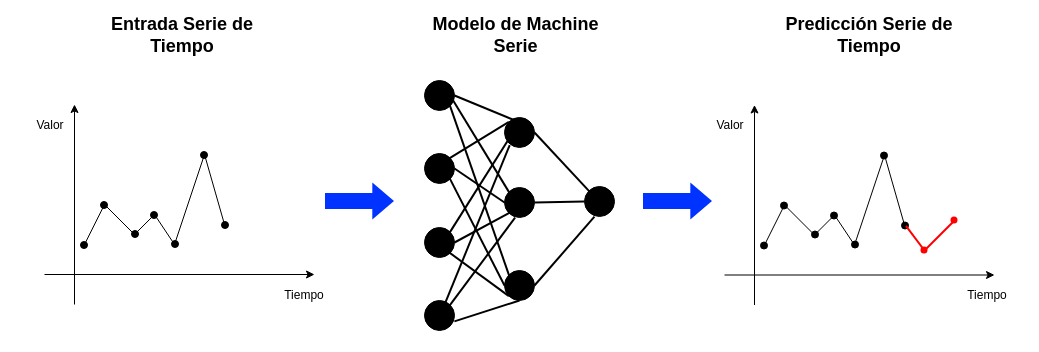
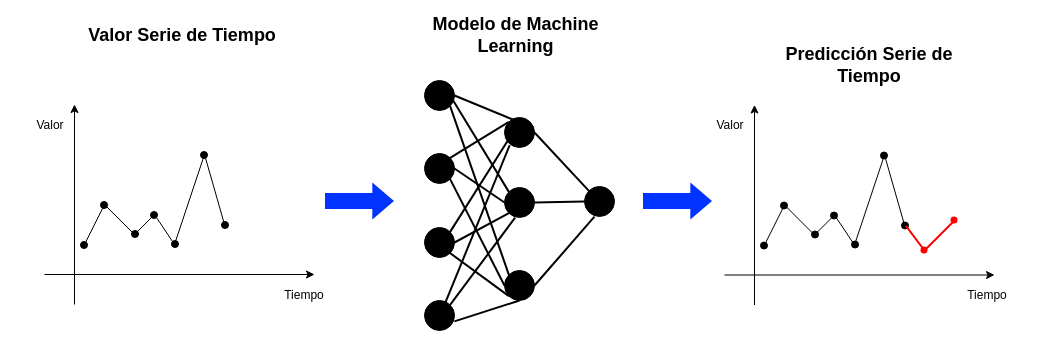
  <mxCell id="0" />
  <mxCell id="1" parent="0" />
  <mxCell id="2" value="" style="endArrow=classic;html=1;rounded=0;" edge="1" parent="1"><mxGeometry width="50" height="50" relative="1" as="geometry"><mxPoint x="74" y="304" as="sourcePoint" /><mxPoint x="74" y="104" as="targetPoint" /></mxGeometry></mxCell>
  <mxCell id="3" value="" style="endArrow=classic;html=1;rounded=0;" edge="1" parent="1"><mxGeometry width="50" height="50" relative="1" as="geometry"><mxPoint x="44" y="274" as="sourcePoint" /><mxPoint x="314" y="274" as="targetPoint" /></mxGeometry></mxCell>
  <mxCell id="4" value="" style="endArrow=none;html=1;rounded=0;strokeColor=default;startArrow=none;startFill=0;targetPerimeterSpacing=0;snapToPoint=0;flowAnimation=0;" edge="1" parent="1"><mxGeometry width="50" height="50" relative="1" as="geometry"><mxPoint x="84" y="244" as="sourcePoint" /><mxPoint x="224" y="224" as="targetPoint" /><Array as="points"><mxPoint x="104" y="204" /><mxPoint x="134" y="234" /><mxPoint x="154" y="214" /><mxPoint x="174" y="244" /><mxPoint x="204" y="154" /></Array></mxGeometry></mxCell>
  <mxCell id="5" value="" style="ellipse;whiteSpace=wrap;html=1;aspect=fixed;fillStyle=solid;strokeColor=default;fillColor=#000000;" vertex="1" parent="1"><mxGeometry x="200" y="151" width="7" height="7" as="geometry" /></mxCell>
  <mxCell id="6" value="" style="ellipse;whiteSpace=wrap;html=1;aspect=fixed;fillStyle=solid;strokeColor=default;fillColor=#000000;" vertex="1" parent="1"><mxGeometry x="150" y="211" width="7" height="7" as="geometry" /></mxCell>
  <mxCell id="7" value="" style="ellipse;whiteSpace=wrap;html=1;aspect=fixed;fillStyle=solid;strokeColor=default;fillColor=#000000;" vertex="1" parent="1"><mxGeometry x="100" y="201" width="7" height="7" as="geometry" /></mxCell>
  <mxCell id="8" value="" style="ellipse;whiteSpace=wrap;html=1;aspect=fixed;fillStyle=solid;strokeColor=default;fillColor=#000000;" vertex="1" parent="1"><mxGeometry x="131" y="230" width="7" height="7" as="geometry" /></mxCell>
  <mxCell id="9" value="" style="ellipse;whiteSpace=wrap;html=1;aspect=fixed;fillStyle=solid;strokeColor=default;fillColor=#000000;" vertex="1" parent="1"><mxGeometry x="171" y="240" width="7" height="7" as="geometry" /></mxCell>
  <mxCell id="10" value="" style="ellipse;whiteSpace=wrap;html=1;aspect=fixed;fillStyle=solid;strokeColor=default;fillColor=#000000;" vertex="1" parent="1"><mxGeometry x="221" y="221" width="7" height="7" as="geometry" /></mxCell>
  <mxCell id="11" value="" style="ellipse;whiteSpace=wrap;html=1;fillStyle=solid;strokeColor=default;fillColor=#000000;aspect=fixed;" vertex="1" parent="1"><mxGeometry x="80" y="241" width="7" height="7" as="geometry" /></mxCell>
  <mxCell id="12" value="" style="ellipse;whiteSpace=wrap;html=1;aspect=fixed;fillStyle=solid;fillColor=#000000;" vertex="1" parent="1"><mxGeometry x="424" y="80" width="30" height="30" as="geometry" /></mxCell>
  <mxCell id="13" value="" style="ellipse;whiteSpace=wrap;html=1;aspect=fixed;fillStyle=solid;fillColor=#000000;" vertex="1" parent="1"><mxGeometry x="424" y="153" width="30" height="30" as="geometry" /></mxCell>
  <mxCell id="14" value="" style="ellipse;whiteSpace=wrap;html=1;aspect=fixed;fillStyle=solid;fillColor=#000000;" vertex="1" parent="1"><mxGeometry x="424" y="227" width="30" height="30" as="geometry" /></mxCell>
  <mxCell id="15" value="" style="ellipse;whiteSpace=wrap;html=1;aspect=fixed;fillStyle=solid;fillColor=#000000;" vertex="1" parent="1"><mxGeometry x="424" y="300" width="30" height="30" as="geometry" /></mxCell>
  <mxCell id="16" value="" style="ellipse;whiteSpace=wrap;html=1;aspect=fixed;fillStyle=solid;fillColor=#000000;" vertex="1" parent="1"><mxGeometry x="504" y="270" width="30" height="30" as="geometry" /></mxCell>
  <mxCell id="17" value="" style="ellipse;whiteSpace=wrap;html=1;aspect=fixed;fillStyle=solid;fillColor=#000000;" vertex="1" parent="1"><mxGeometry x="504" y="187" width="30" height="30" as="geometry" /></mxCell>
  <mxCell id="18" value="" style="ellipse;whiteSpace=wrap;html=1;aspect=fixed;fillStyle=solid;fillColor=#000000;" vertex="1" parent="1"><mxGeometry x="504" y="117" width="30" height="30" as="geometry" /></mxCell>
  <mxCell id="19" value="" style="ellipse;whiteSpace=wrap;html=1;aspect=fixed;fillStyle=solid;fillColor=#000000;" vertex="1" parent="1"><mxGeometry x="584" y="186" width="30" height="30" as="geometry" /></mxCell>
  <mxCell id="20" value="" style="endArrow=none;html=1;rounded=0;exitX=1;exitY=0.5;exitDx=0;exitDy=0;entryX=0.316;entryY=0.084;entryDx=0;entryDy=0;strokeWidth=2;entryPerimeter=0;" edge="1" parent="1" source="12" target="18"><mxGeometry width="50" height="50" relative="1" as="geometry"><mxPoint x="494" y="254.5" as="sourcePoint" /><mxPoint x="544" y="204.5" as="targetPoint" /></mxGeometry></mxCell>
  <mxCell id="21" value="" style="endArrow=none;html=1;rounded=0;exitX=0.96;exitY=0.674;exitDx=0;exitDy=0;entryX=0;entryY=0;entryDx=0;entryDy=0;strokeWidth=2;exitPerimeter=0;" edge="1" parent="1" source="12" target="17"><mxGeometry width="50" height="50" relative="1" as="geometry"><mxPoint x="624" y="144.5" as="sourcePoint" /><mxPoint x="674" y="181.5" as="targetPoint" /></mxGeometry></mxCell>
  <mxCell id="22" value="" style="endArrow=none;html=1;rounded=0;exitX=1;exitY=1;exitDx=0;exitDy=0;entryX=0;entryY=0;entryDx=0;entryDy=0;strokeWidth=2;" edge="1" parent="1" source="12" target="16"><mxGeometry width="50" height="50" relative="1" as="geometry"><mxPoint x="614" y="154.5" as="sourcePoint" /><mxPoint x="664" y="191.5" as="targetPoint" /></mxGeometry></mxCell>
  <mxCell id="23" value="" style="endArrow=none;html=1;rounded=0;exitX=1;exitY=0;exitDx=0;exitDy=0;entryX=0;entryY=0;entryDx=0;entryDy=0;strokeWidth=2;" edge="1" parent="1" source="13" target="18"><mxGeometry width="50" height="50" relative="1" as="geometry"><mxPoint x="654" y="124.5" as="sourcePoint" /><mxPoint x="704" y="161.5" as="targetPoint" /></mxGeometry></mxCell>
  <mxCell id="24" value="" style="endArrow=none;html=1;rounded=0;exitX=1;exitY=0.5;exitDx=0;exitDy=0;entryX=0;entryY=0.5;entryDx=0;entryDy=0;strokeWidth=2;" edge="1" parent="1" source="13" target="17"><mxGeometry width="50" height="50" relative="1" as="geometry"><mxPoint x="754" y="154.5" as="sourcePoint" /><mxPoint x="804" y="191.5" as="targetPoint" /></mxGeometry></mxCell>
  <mxCell id="25" value="" style="endArrow=none;html=1;rounded=0;exitX=1;exitY=1;exitDx=0;exitDy=0;entryX=0;entryY=0.5;entryDx=0;entryDy=0;strokeWidth=2;" edge="1" parent="1" source="13" target="16"><mxGeometry width="50" height="50" relative="1" as="geometry"><mxPoint x="724" y="234.5" as="sourcePoint" /><mxPoint x="774" y="271.5" as="targetPoint" /></mxGeometry></mxCell>
  <mxCell id="26" value="" style="endArrow=none;html=1;rounded=0;exitX=1;exitY=0;exitDx=0;exitDy=0;entryX=0.169;entryY=0.673;entryDx=0;entryDy=0;strokeWidth=2;entryPerimeter=0;" edge="1" parent="1" source="14" target="18"><mxGeometry width="50" height="50" relative="1" as="geometry"><mxPoint x="634" y="284.5" as="sourcePoint" /><mxPoint x="684" y="321.5" as="targetPoint" /></mxGeometry></mxCell>
  <mxCell id="27" value="" style="endArrow=none;html=1;rounded=0;exitX=1;exitY=0.5;exitDx=0;exitDy=0;entryX=0;entryY=1;entryDx=0;entryDy=0;strokeWidth=2;" edge="1" parent="1" source="14" target="17"><mxGeometry width="50" height="50" relative="1" as="geometry"><mxPoint x="634" y="264.5" as="sourcePoint" /><mxPoint x="684" y="301.5" as="targetPoint" /></mxGeometry></mxCell>
  <mxCell id="28" value="" style="endArrow=none;html=1;rounded=0;exitX=1;exitY=1;exitDx=0;exitDy=0;entryX=0;entryY=1;entryDx=0;entryDy=0;strokeWidth=2;" edge="1" parent="1" source="14" target="16"><mxGeometry width="50" height="50" relative="1" as="geometry"><mxPoint x="794" y="294.5" as="sourcePoint" /><mxPoint x="844" y="331.5" as="targetPoint" /></mxGeometry></mxCell>
  <mxCell id="29" value="" style="endArrow=none;html=1;rounded=0;exitX=0.702;exitY=0.053;exitDx=0;exitDy=0;strokeWidth=2;exitPerimeter=0;entryX=0.174;entryY=0.922;entryDx=0;entryDy=0;entryPerimeter=0;" edge="1" parent="1" source="15" target="18"><mxGeometry width="50" height="50" relative="1" as="geometry"><mxPoint x="694" y="314.5" as="sourcePoint" /><mxPoint x="504" y="134.5" as="targetPoint" /></mxGeometry></mxCell>
  <mxCell id="30" value="" style="endArrow=none;html=1;rounded=0;exitX=1;exitY=0;exitDx=0;exitDy=0;entryX=0.353;entryY=1.006;entryDx=0;entryDy=0;strokeWidth=2;entryPerimeter=0;" edge="1" parent="1" source="15" target="17"><mxGeometry width="50" height="50" relative="1" as="geometry"><mxPoint x="724" y="224.5" as="sourcePoint" /><mxPoint x="774" y="261.5" as="targetPoint" /></mxGeometry></mxCell>
  <mxCell id="31" value="" style="endArrow=none;html=1;rounded=0;exitX=0.997;exitY=0.697;exitDx=0;exitDy=0;entryX=0.5;entryY=1;entryDx=0;entryDy=0;strokeWidth=2;exitPerimeter=0;" edge="1" parent="1" source="15" target="16"><mxGeometry width="50" height="50" relative="1" as="geometry"><mxPoint x="664" y="354.5" as="sourcePoint" /><mxPoint x="714" y="391.5" as="targetPoint" /></mxGeometry></mxCell>
  <mxCell id="32" value="" style="endArrow=none;html=1;rounded=0;exitX=1;exitY=0.5;exitDx=0;exitDy=0;entryX=0;entryY=0;entryDx=0;entryDy=0;strokeWidth=2;" edge="1" parent="1" source="18" target="19"><mxGeometry width="50" height="50" relative="1" as="geometry"><mxPoint x="624" y="284.5" as="sourcePoint" /><mxPoint x="674" y="321.5" as="targetPoint" /></mxGeometry></mxCell>
  <mxCell id="33" value="" style="endArrow=none;html=1;rounded=0;exitX=1;exitY=0.5;exitDx=0;exitDy=0;entryX=0;entryY=0.5;entryDx=0;entryDy=0;strokeWidth=2;" edge="1" parent="1" source="17" target="19"><mxGeometry width="50" height="50" relative="1" as="geometry"><mxPoint x="734" y="254.5" as="sourcePoint" /><mxPoint x="784" y="291.5" as="targetPoint" /></mxGeometry></mxCell>
  <mxCell id="34" value="" style="endArrow=none;html=1;rounded=0;exitX=1;exitY=0.5;exitDx=0;exitDy=0;entryX=0.332;entryY=1.006;entryDx=0;entryDy=0;strokeWidth=2;entryPerimeter=0;" edge="1" parent="1" source="16" target="19"><mxGeometry width="50" height="50" relative="1" as="geometry"><mxPoint x="694" y="264.5" as="sourcePoint" /><mxPoint x="744" y="301.5" as="targetPoint" /></mxGeometry></mxCell>
  <mxCell id="35" value="" style="endArrow=classic;html=1;rounded=0;" edge="1" parent="1"><mxGeometry width="50" height="50" relative="1" as="geometry"><mxPoint x="754" y="304.5" as="sourcePoint" /><mxPoint x="754" y="104.5" as="targetPoint" /></mxGeometry></mxCell>
  <mxCell id="36" value="" style="endArrow=classic;html=1;rounded=0;" edge="1" parent="1"><mxGeometry width="50" height="50" relative="1" as="geometry"><mxPoint x="724" y="274.5" as="sourcePoint" /><mxPoint x="994" y="274.5" as="targetPoint" /></mxGeometry></mxCell>
  <mxCell id="37" value="" style="endArrow=none;html=1;rounded=0;strokeColor=default;startArrow=none;startFill=0;targetPerimeterSpacing=0;snapToPoint=0;flowAnimation=0;" edge="1" parent="1"><mxGeometry width="50" height="50" relative="1" as="geometry"><mxPoint x="764" y="244.5" as="sourcePoint" /><mxPoint x="904" y="224.5" as="targetPoint" /><Array as="points"><mxPoint x="784" y="204.5" /><mxPoint x="814" y="234.5" /><mxPoint x="834" y="214.5" /><mxPoint x="854" y="244.5" /><mxPoint x="884" y="154.5" /></Array></mxGeometry></mxCell>
  <mxCell id="38" value="" style="ellipse;whiteSpace=wrap;html=1;aspect=fixed;fillStyle=solid;strokeColor=default;fillColor=#000000;" vertex="1" parent="1"><mxGeometry x="880" y="151.5" width="7" height="7" as="geometry" /></mxCell>
  <mxCell id="39" value="" style="ellipse;whiteSpace=wrap;html=1;aspect=fixed;fillStyle=solid;strokeColor=default;fillColor=#000000;" vertex="1" parent="1"><mxGeometry x="830" y="211.5" width="7" height="7" as="geometry" /></mxCell>
  <mxCell id="40" value="" style="ellipse;whiteSpace=wrap;html=1;aspect=fixed;fillStyle=solid;strokeColor=default;fillColor=#000000;" vertex="1" parent="1"><mxGeometry x="780" y="201.5" width="7" height="7" as="geometry" /></mxCell>
  <mxCell id="41" value="" style="ellipse;whiteSpace=wrap;html=1;aspect=fixed;fillStyle=solid;strokeColor=default;fillColor=#000000;" vertex="1" parent="1"><mxGeometry x="811" y="230.5" width="7" height="7" as="geometry" /></mxCell>
  <mxCell id="42" value="" style="ellipse;whiteSpace=wrap;html=1;aspect=fixed;fillStyle=solid;strokeColor=default;fillColor=#000000;" vertex="1" parent="1"><mxGeometry x="851" y="240.5" width="7" height="7" as="geometry" /></mxCell>
  <mxCell id="43" value="" style="ellipse;whiteSpace=wrap;html=1;aspect=fixed;fillStyle=solid;strokeColor=default;fillColor=#000000;" vertex="1" parent="1"><mxGeometry x="901" y="221.5" width="7" height="7" as="geometry" /></mxCell>
  <mxCell id="44" value="" style="ellipse;whiteSpace=wrap;html=1;fillStyle=solid;strokeColor=default;fillColor=#000000;aspect=fixed;" vertex="1" parent="1"><mxGeometry x="760" y="241.5" width="7" height="7" as="geometry" /></mxCell>
  <mxCell id="45" value="" style="shape=flexArrow;endArrow=classic;html=1;rounded=0;fillColor=light-dark(#0033ff, #ededed);strokeColor=none;width=16;endSize=6.892;" edge="1" parent="1"><mxGeometry width="50" height="50" relative="1" as="geometry"><mxPoint x="324" y="200.5" as="sourcePoint" /><mxPoint x="394" y="200.5" as="targetPoint" /></mxGeometry></mxCell>
  <mxCell id="46" value="" style="shape=flexArrow;endArrow=classic;html=1;rounded=0;fillColor=light-dark(#0033ff, #ededed);strokeColor=none;width=16;endSize=6.892;" edge="1" parent="1"><mxGeometry width="50" height="50" relative="1" as="geometry"><mxPoint x="642" y="200.5" as="sourcePoint" /><mxPoint x="712" y="200.5" as="targetPoint" /></mxGeometry></mxCell>
  <mxCell id="47" value="" style="endArrow=none;html=1;rounded=0;exitX=0.635;exitY=0.54;exitDx=0;exitDy=0;exitPerimeter=0;strokeColor=light-dark(#ff0000, #ededed);strokeWidth=2;" edge="1" parent="1" source="43"><mxGeometry width="50" height="50" relative="1" as="geometry"><mxPoint x="884" y="260" as="sourcePoint" /><mxPoint x="954" y="220" as="targetPoint" /><Array as="points"><mxPoint x="924" y="250" /></Array></mxGeometry></mxCell>
  <mxCell id="48" value="" style="ellipse;whiteSpace=wrap;html=1;aspect=fixed;fillStyle=solid;strokeColor=none;fillColor=light-dark(#ff0000, #ededed);" vertex="1" parent="1"><mxGeometry x="920" y="246" width="7" height="7" as="geometry" /></mxCell>
  <mxCell id="49" value="" style="ellipse;whiteSpace=wrap;html=1;aspect=fixed;fillStyle=solid;strokeColor=none;fillColor=light-dark(#ff0000, #ededed);" vertex="1" parent="1"><mxGeometry x="950" y="216" width="7" height="7" as="geometry" /></mxCell>
- <mxCell id="50" value="&lt;span&gt;&lt;font&gt;Entrada Serie de Tiempo&lt;/font&gt;&lt;/span&gt;" style="text;html=1;align=center;verticalAlign=middle;whiteSpace=wrap;rounded=0;fontSize=18;fontStyle=1" vertex="1" parent="1"><mxGeometry x="80" y="20" width="204" height="30" as="geometry" /></mxCell>
- <mxCell id="51" value="&lt;b&gt;&lt;font&gt;Predicción Serie de Tiempo&lt;/font&gt;&lt;/b&gt;" style="text;html=1;align=center;verticalAlign=middle;whiteSpace=wrap;rounded=0;fontSize=18;fontFamily=Helvetica;" vertex="1" parent="1"><mxGeometry x="767" y="20" width="204" height="30" as="geometry" /></mxCell>
- <mxCell id="52" value="&lt;b&gt;&lt;font&gt;Modelo de Machine Serie&lt;/font&gt;&lt;/b&gt;" style="text;html=1;align=center;verticalAlign=middle;whiteSpace=wrap;rounded=0;fontSize=18;" vertex="1" parent="1"><mxGeometry x="407" y="20" width="217" height="30" as="geometry" /></mxCell>
+ <mxCell id="50" value="&lt;span&gt;&lt;font&gt;Valor Serie de Tiempo&lt;/font&gt;&lt;/span&gt;" style="text;html=1;align=center;verticalAlign=middle;whiteSpace=wrap;rounded=0;fontSize=18;fontStyle=1" vertex="1" parent="1"><mxGeometry x="80" y="20" width="204" height="30" as="geometry" /></mxCell>
+ <mxCell id="51" value="&lt;b&gt;&lt;font&gt;Predicción Serie de Tiempo&lt;/font&gt;&lt;/b&gt;" style="text;html=1;align=center;verticalAlign=middle;whiteSpace=wrap;rounded=0;fontSize=18;fontFamily=Helvetica;" vertex="1" parent="1"><mxGeometry x="767" y="50" width="204" height="30" as="geometry" /></mxCell>
+ <mxCell id="52" value="&lt;b&gt;&lt;font&gt;Modelo de Machine Learning&lt;/font&gt;&lt;/b&gt;" style="text;html=1;align=center;verticalAlign=middle;whiteSpace=wrap;rounded=0;fontSize=18;" vertex="1" parent="1"><mxGeometry x="407" y="20" width="217" height="30" as="geometry" /></mxCell>
  <mxCell id="53" value="Valor" style="text;html=1;align=center;verticalAlign=middle;whiteSpace=wrap;rounded=0;" vertex="1" parent="1"><mxGeometry y="110" width="60" height="30" as="geometry" x="20" /></mxCell>
  <mxCell id="54" value="Valor" style="text;html=1;align=center;verticalAlign=middle;whiteSpace=wrap;rounded=0;" vertex="1" parent="1"><mxGeometry x="700" y="110" width="60" height="30" as="geometry" /></mxCell>
  <mxCell id="55" value="Tiempo" style="text;html=1;align=center;verticalAlign=middle;whiteSpace=wrap;rounded=0;" vertex="1" parent="1"><mxGeometry x="274" y="280" width="60" height="30" as="geometry" /></mxCell>
  <mxCell id="56" value="Tiempo" style="text;html=1;align=center;verticalAlign=middle;whiteSpace=wrap;rounded=0;" vertex="1" parent="1"><mxGeometry x="957" y="280" width="60" height="30" as="geometry" /></mxCell>
